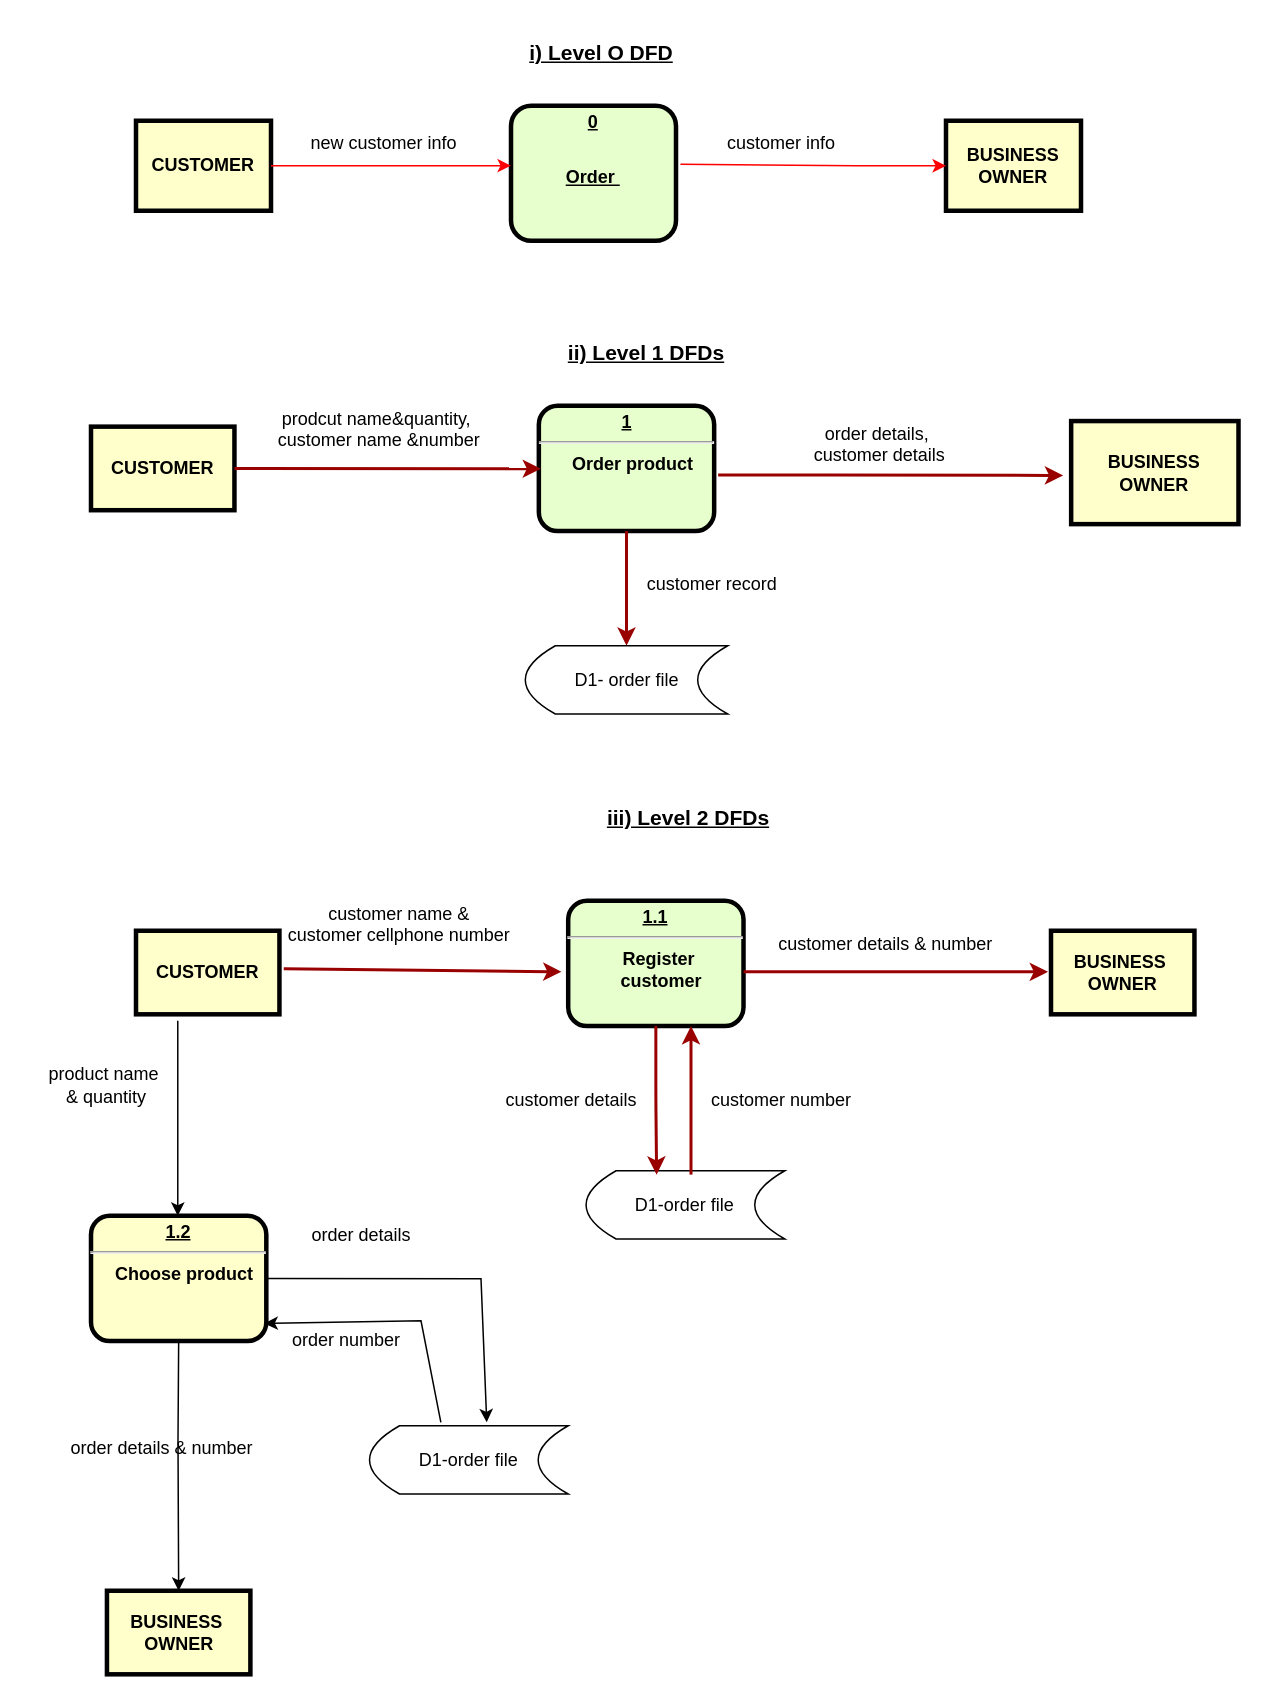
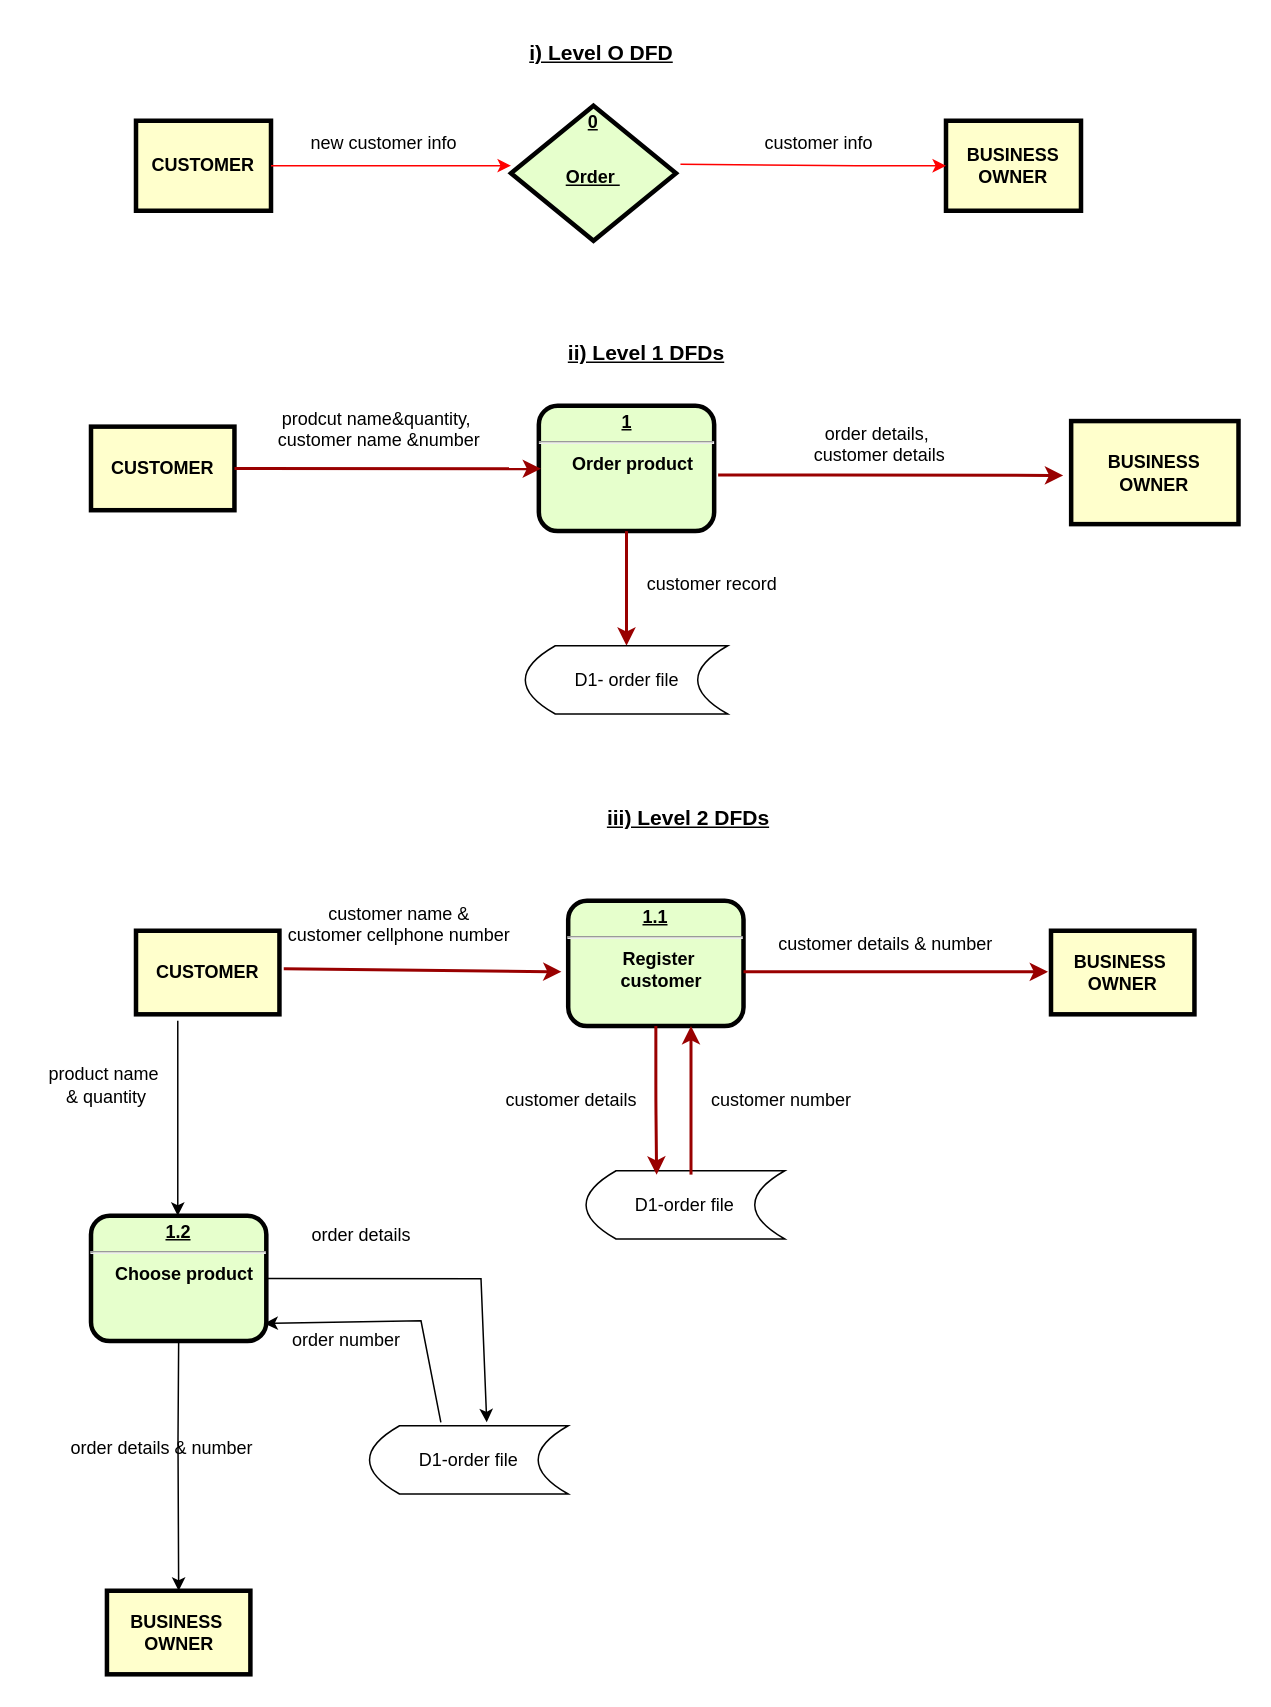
  <mxCell id="0" />
  <mxCell id="1" parent="0" />
  <mxCell id="2" value="&lt;font style=&quot;font-size: 14px;&quot;&gt;&lt;b&gt;&lt;u&gt;i) Level O DFD&lt;/u&gt;&lt;/b&gt;&lt;/font&gt;" style="text;html=1;align=center;verticalAlign=middle;resizable=0;points=[];autosize=1;strokeColor=none;fillColor=none;" parent="1" vertex="1"><mxGeometry x="340" y="20" width="120" height="30" as="geometry" /></mxCell>
  <mxCell id="3" value="" style="group" parent="1" vertex="1" connectable="0"><mxGeometry x="60" y="270" width="765" height="260" as="geometry" /></mxCell>
  <mxCell id="4" value="&lt;p style=&quot;margin: 0px; margin-top: 4px; text-align: center; text-decoration: underline;&quot;&gt;&lt;strong&gt;1&lt;br&gt;&lt;/strong&gt;&lt;/p&gt;&lt;hr&gt;&lt;p style=&quot;margin: 0px; margin-left: 8px;&quot;&gt;Order product&lt;/p&gt;" style="verticalAlign=middle;align=center;overflow=fill;fontSize=12;fontFamily=Helvetica;html=1;rounded=1;fontStyle=1;strokeWidth=3;fillColor=#E6FFCC" parent="3" vertex="1"><mxGeometry x="298.562" width="116.875" height="83.571" as="geometry" /></mxCell>
  <mxCell id="5" value="CUSTOMER" style="whiteSpace=wrap;align=center;verticalAlign=middle;fontStyle=1;strokeWidth=3;fillColor=#FFFFCC" parent="3" vertex="1"><mxGeometry y="13.929" width="95.625" height="55.714" as="geometry" /></mxCell>
  <mxCell id="6" value="BUSINESS&#10;OWNER" style="whiteSpace=wrap;align=center;verticalAlign=middle;fontStyle=1;strokeWidth=3;fillColor=#FFFFCC" parent="3" vertex="1"><mxGeometry x="653.438" y="10.214" width="111.562" height="68.714" as="geometry" /></mxCell>
  <mxCell id="7" value="" style="edgeStyle=none;noEdgeStyle=1;strokeColor=#990000;strokeWidth=2;exitX=1;exitY=0.5;exitDx=0;exitDy=0;endArrow=open;" parent="3" source="14" target="4" edge="1"><mxGeometry width="100" height="100" relative="1" as="geometry"><mxPoint x="265.625" y="73.357" as="sourcePoint" /><mxPoint x="371.875" y="-19.5" as="targetPoint" /></mxGeometry></mxCell>
  <mxCell id="8" value="customer record" style="text;spacingTop=-5;align=center" parent="3" vertex="1"><mxGeometry x="361.25" y="110.001" width="106.25" height="19.5" as="geometry" /></mxCell>
  <mxCell id="9" value="" style="edgeStyle=elbowEdgeStyle;elbow=vertical;strokeColor=#990000;strokeWidth=2" parent="3" edge="1"><mxGeometry width="100" height="100" relative="1" as="geometry"><mxPoint x="357" y="83.571" as="sourcePoint" /><mxPoint x="357" y="160" as="targetPoint" /></mxGeometry></mxCell>
  <mxCell id="10" value="" style="edgeStyle=none;noEdgeStyle=1;strokeColor=#990000;strokeWidth=2;exitX=1;exitY=0.5;exitDx=0;exitDy=0;" parent="3" edge="1"><mxGeometry width="100" height="100" relative="1" as="geometry"><mxPoint x="418.094" y="46.196" as="sourcePoint" /><mxPoint x="648.125" y="46.429" as="targetPoint" /><Array as="points"><mxPoint x="478.125" y="46.196" /></Array></mxGeometry></mxCell>
  <mxCell id="11" value="order details, &#10;customer details" style="text;spacingTop=-5;align=center" parent="3" vertex="1"><mxGeometry x="456.875" y="10.214" width="138.125" height="45.5" as="geometry" /></mxCell>
  <mxCell id="12" value="D1- order file" style="shape=dataStorage;whiteSpace=wrap;html=1;fixedSize=1;" parent="3" vertex="1"><mxGeometry x="289.536" y="160.0" width="134.938" height="45.5" as="geometry" /></mxCell>
  <mxCell id="13" value="" style="edgeStyle=none;noEdgeStyle=1;strokeColor=#990000;strokeWidth=2;exitX=1;exitY=0.5;exitDx=0;exitDy=0;" parent="3" source="5" edge="1"><mxGeometry width="100" height="100" relative="1" as="geometry"><mxPoint x="126" y="342" as="sourcePoint" /><mxPoint x="300" y="42" as="targetPoint" /></mxGeometry></mxCell>
  <mxCell id="14" value="prodcut name&amp;quantity, &#10;customer name &amp;number" style="text;spacingTop=-5;align=center" parent="3" vertex="1"><mxGeometry x="86.065" y="0.004" width="212.5" height="40.857" as="geometry" /></mxCell>
  <mxCell id="15" value="&lt;font style=&quot;font-size: 14px;&quot;&gt;&lt;b&gt;&lt;u&gt;ii) Level 1 DFDs&lt;/u&gt;&lt;/b&gt;&lt;/font&gt;" style="text;html=1;align=center;verticalAlign=middle;resizable=0;points=[];autosize=1;strokeColor=none;fillColor=none;" parent="1" vertex="1"><mxGeometry x="365" y="220" width="130" height="30" as="geometry" /></mxCell>
  <mxCell id="16" value="&lt;font style=&quot;font-size: 14px;&quot;&gt;&lt;b&gt;&lt;u&gt;iii) Level 2 DFDs&lt;/u&gt;&lt;/b&gt;&lt;/font&gt;" style="text;html=1;align=center;verticalAlign=middle;resizable=0;points=[];autosize=1;strokeColor=none;fillColor=none;" parent="1" vertex="1"><mxGeometry x="392.5" y="530" width="130" height="30" as="geometry" /></mxCell>
  <mxCell id="17" value="" style="group" parent="1" vertex="1" connectable="0"><mxGeometry x="90" y="70" width="630" height="90" as="geometry" /></mxCell>
  <mxCell id="18" value="CUSTOMER" style="whiteSpace=wrap;align=center;verticalAlign=middle;fontStyle=1;strokeWidth=3;fillColor=#FFFFCC" parent="17" vertex="1"><mxGeometry y="10" width="90" height="60" as="geometry" /></mxCell>
- <mxCell id="19" value="&lt;p style=&quot;margin: 0px; margin-top: 4px; text-align: center; text-decoration: underline;&quot;&gt;&lt;span style=&quot;background-color: initial;&quot;&gt;0&lt;/span&gt;&lt;/p&gt;&lt;p style=&quot;margin: 0px; margin-top: 4px; text-align: center; text-decoration: underline;&quot;&gt;&lt;span style=&quot;background-color: initial;&quot;&gt;&lt;br&gt;&lt;/span&gt;&lt;/p&gt;&lt;p style=&quot;margin: 0px; margin-top: 4px; text-align: center; text-decoration: underline;&quot;&gt;&lt;span style=&quot;background-color: initial;&quot;&gt;Order&amp;nbsp;&lt;/span&gt;&lt;br&gt;&lt;/p&gt;" style="verticalAlign=middle;align=center;overflow=fill;fontSize=12;fontFamily=Helvetica;html=1;rounded=1;fontStyle=1;strokeWidth=3;fillColor=#E6FFCC" parent="17" vertex="1"><mxGeometry x="250" width="110" height="90" as="geometry" /></mxCell>
+ <mxCell id="19" value="&lt;p style=&quot;margin: 0px; margin-top: 4px; text-align: center; text-decoration: underline;&quot;&gt;&lt;span style=&quot;background-color: initial;&quot;&gt;0&lt;/span&gt;&lt;/p&gt;&lt;p style=&quot;margin: 0px; margin-top: 4px; text-align: center; text-decoration: underline;&quot;&gt;&lt;span style=&quot;background-color: initial;&quot;&gt;&lt;br&gt;&lt;/span&gt;&lt;/p&gt;&lt;p style=&quot;margin: 0px; margin-top: 4px; text-align: center; text-decoration: underline;&quot;&gt;&lt;span style=&quot;background-color: initial;&quot;&gt;Order&amp;nbsp;&lt;/span&gt;&lt;br&gt;&lt;/p&gt;" style="rhombus;verticalAlign=middle;align=center;overflow=fill;fontSize=12;fontFamily=Helvetica;html=1;fontStyle=1;strokeWidth=3;fillColor=#E6FFCC;" parent="17" vertex="1"><mxGeometry x="250" width="110" height="90" as="geometry" /></mxCell>
  <mxCell id="20" value="" style="endArrow=classic;html=1;rounded=0;entryX=0;entryY=0.444;entryDx=0;entryDy=0;exitX=1;exitY=0.5;exitDx=0;exitDy=0;exitPerimeter=0;strokeColor=#FF0000;fillColor=#FF0000;entryPerimeter=0;" parent="17" source="18" target="19" edge="1"><mxGeometry width="50" height="50" relative="1" as="geometry"><mxPoint x="120" y="60" as="sourcePoint" /><mxPoint x="170" y="10" as="targetPoint" /></mxGeometry></mxCell>
  <mxCell id="21" value="new customer info" style="text;html=1;align=center;verticalAlign=middle;resizable=0;points=[];autosize=1;strokeColor=none;fillColor=none;" parent="17" vertex="1"><mxGeometry x="105" y="10" width="120" height="30" as="geometry" /></mxCell>
  <mxCell id="22" value="BUSINESS&#10;OWNER" style="whiteSpace=wrap;align=center;verticalAlign=middle;fontStyle=1;strokeWidth=3;fillColor=#FFFFCC" parent="17" vertex="1"><mxGeometry x="540" y="10" width="90" height="60" as="geometry" /></mxCell>
  <mxCell id="23" value="" style="endArrow=classic;html=1;rounded=0;exitX=1.027;exitY=0.433;exitDx=0;exitDy=0;exitPerimeter=0;strokeColor=#FF0000;fillColor=#FF0000;" parent="17" source="19" edge="1"><mxGeometry width="50" height="50" relative="1" as="geometry"><mxPoint x="430" y="30" as="sourcePoint" /><mxPoint x="540" y="40" as="targetPoint" /><Array as="points"><mxPoint x="480" y="40" /></Array></mxGeometry></mxCell>
- <mxCell id="24" value="customer info" style="text;html=1;align=center;verticalAlign=middle;resizable=0;points=[];autosize=1;strokeColor=none;fillColor=none;" parent="17" vertex="1"><mxGeometry x="380" y="10" width="100" height="30" as="geometry" /></mxCell>
+ <mxCell id="24" value="customer info" style="text;html=1;align=center;verticalAlign=middle;resizable=0;points=[];autosize=1;strokeColor=none;fillColor=none;" parent="17" vertex="1"><mxGeometry x="405" y="10" width="100" height="30" as="geometry" /></mxCell>
  <mxCell id="25" value="CUSTOMER" style="whiteSpace=wrap;align=center;verticalAlign=middle;fontStyle=1;strokeWidth=3;fillColor=#FFFFCC" parent="1" vertex="1"><mxGeometry x="90" y="620" width="95.625" height="55.714" as="geometry" /></mxCell>
  <mxCell id="26" value="&lt;p style=&quot;margin: 0px; margin-top: 4px; text-align: center; text-decoration: underline;&quot;&gt;&lt;strong&gt;1.1&lt;br&gt;&lt;/strong&gt;&lt;/p&gt;&lt;hr&gt;&lt;p style=&quot;margin: 0px; margin-left: 8px;&quot;&gt;Register&amp;nbsp;&lt;/p&gt;&lt;p style=&quot;margin: 0px; margin-left: 8px;&quot;&gt;customer&lt;/p&gt;" style="verticalAlign=middle;align=center;overflow=fill;fontSize=12;fontFamily=Helvetica;html=1;rounded=1;fontStyle=1;strokeWidth=3;fillColor=#E6FFCC" parent="1" vertex="1"><mxGeometry x="378.13" y="600" width="116.875" height="83.571" as="geometry" /></mxCell>
  <mxCell id="27" value="" style="edgeStyle=none;noEdgeStyle=1;strokeColor=#990000;strokeWidth=2;exitX=0.094;exitY=1.11;exitDx=0;exitDy=0;exitPerimeter=0;" parent="1" edge="1" source="28"><mxGeometry width="100" height="100" relative="1" as="geometry"><mxPoint x="170.63" y="647.36" as="sourcePoint" /><mxPoint x="373.63" y="647.36" as="targetPoint" /></mxGeometry></mxCell>
  <mxCell id="28" value="customer name &amp;&#10;customer cellphone number" style="text;spacingTop=-5;align=center" parent="1" vertex="1"><mxGeometry x="170.63" y="600" width="190" height="40.86" as="geometry" /></mxCell>
  <mxCell id="29" value="BUSINESS &#10;OWNER" style="whiteSpace=wrap;align=center;verticalAlign=middle;fontStyle=1;strokeWidth=3;fillColor=#FFFFCC" parent="1" vertex="1"><mxGeometry x="700" y="620" width="95.625" height="55.714" as="geometry" /></mxCell>
  <mxCell id="30" value="" style="edgeStyle=none;noEdgeStyle=1;strokeColor=#990000;strokeWidth=2;exitX=1;exitY=0.5;exitDx=0;exitDy=0;" parent="1" edge="1"><mxGeometry width="100" height="100" relative="1" as="geometry"><mxPoint x="495.01" y="647.36" as="sourcePoint" /><mxPoint x="698.01" y="647.36" as="targetPoint" /></mxGeometry></mxCell>
  <mxCell id="31" value="customer details &amp; number" style="text;spacingTop=-5;align=center" parent="1" vertex="1"><mxGeometry x="495" y="620" width="190" height="20" as="geometry" /></mxCell>
  <mxCell id="32" value="D1-order file" style="shape=dataStorage;whiteSpace=wrap;html=1;fixedSize=1;" parent="1" vertex="1"><mxGeometry x="390.06" y="780" width="132.44" height="45.5" as="geometry" /></mxCell>
  <mxCell id="33" value="" style="edgeStyle=elbowEdgeStyle;elbow=vertical;strokeColor=#990000;strokeWidth=2;exitX=0.5;exitY=1;exitDx=0;exitDy=0;entryX=0.355;entryY=0.057;entryDx=0;entryDy=0;entryPerimeter=0;" parent="1" source="26" target="32" edge="1"><mxGeometry width="100" height="100" relative="1" as="geometry"><mxPoint x="450" y="720" as="sourcePoint" /><mxPoint x="440" y="780" as="targetPoint" /></mxGeometry></mxCell>
  <mxCell id="34" value="" style="edgeStyle=elbowEdgeStyle;elbow=vertical;strokeColor=#990000;strokeWidth=2;exitX=0.5;exitY=1;exitDx=0;exitDy=0;entryX=0.355;entryY=0.057;entryDx=0;entryDy=0;entryPerimeter=0;" parent="1" edge="1"><mxGeometry width="100" height="100" relative="1" as="geometry"><mxPoint x="460" y="782.57" as="sourcePoint" /><mxPoint x="460" y="683.57" as="targetPoint" /></mxGeometry></mxCell>
  <mxCell id="35" value="customer details" style="text;html=1;align=center;verticalAlign=middle;resizable=0;points=[];autosize=1;strokeColor=none;fillColor=none;" vertex="1" parent="1"><mxGeometry x="325" y="718" width="110" height="30" as="geometry" /></mxCell>
  <mxCell id="36" value="customer number" style="text;html=1;align=center;verticalAlign=middle;resizable=0;points=[];autosize=1;strokeColor=none;fillColor=none;" vertex="1" parent="1"><mxGeometry x="460" y="718" width="120" height="30" as="geometry" /></mxCell>
  <mxCell id="37" value="" style="endArrow=classic;html=1;rounded=0;" edge="1" parent="1"><mxGeometry width="50" height="50" relative="1" as="geometry"><mxPoint x="117.85" y="680" as="sourcePoint" /><mxPoint x="117.85" y="810" as="targetPoint" /><Array as="points" /></mxGeometry></mxCell>
  <mxCell id="38" value="product name&amp;nbsp;&lt;div&gt;&amp;amp; quantity&lt;/div&gt;" style="text;html=1;align=center;verticalAlign=middle;resizable=0;points=[];autosize=1;strokeColor=none;fillColor=none;" vertex="1" parent="1"><mxGeometry x="20" y="703" width="100" height="40" as="geometry" /></mxCell>
- <mxCell id="39" value="&lt;p style=&quot;margin: 0px; margin-top: 4px; text-align: center; text-decoration: underline;&quot;&gt;&lt;strong&gt;1.2&lt;br&gt;&lt;/strong&gt;&lt;/p&gt;&lt;hr&gt;&lt;p style=&quot;margin: 0px; margin-left: 8px;&quot;&gt;Choose product&lt;/p&gt;" style="verticalAlign=middle;align=center;overflow=fill;fontSize=12;fontFamily=Helvetica;html=1;rounded=1;fontStyle=1;strokeWidth=3;fillColor=#ffffcc;" vertex="1" parent="1"><mxGeometry x="60" y="810" width="116.875" height="83.571" as="geometry" /></mxCell>
+ <mxCell id="39" value="&lt;p style=&quot;margin: 0px; margin-top: 4px; text-align: center; text-decoration: underline;&quot;&gt;&lt;strong&gt;1.2&lt;br&gt;&lt;/strong&gt;&lt;/p&gt;&lt;hr&gt;&lt;p style=&quot;margin: 0px; margin-left: 8px;&quot;&gt;Choose product&lt;/p&gt;" style="verticalAlign=middle;align=center;overflow=fill;fontSize=12;fontFamily=Helvetica;html=1;rounded=1;fontStyle=1;strokeWidth=3;fillColor=#E6FFCC" vertex="1" parent="1"><mxGeometry x="60" y="810" width="116.875" height="83.571" as="geometry" /></mxCell>
  <mxCell id="40" value="" style="endArrow=classic;html=1;rounded=0;exitX=0.5;exitY=1;exitDx=0;exitDy=0;entryX=0.5;entryY=0;entryDx=0;entryDy=0;" edge="1" parent="1" source="39" target="42"><mxGeometry width="50" height="50" relative="1" as="geometry"><mxPoint x="200" y="960" as="sourcePoint" /><mxPoint x="300" y="960" as="targetPoint" /><Array as="points"><mxPoint x="118" y="960" /></Array></mxGeometry></mxCell>
  <mxCell id="41" value="order details &amp;amp; number" style="text;html=1;align=center;verticalAlign=middle;resizable=0;points=[];autosize=1;strokeColor=none;fillColor=none;" vertex="1" parent="1"><mxGeometry x="36.88" y="950" width="140" height="30" as="geometry" /></mxCell>
  <mxCell id="42" value="BUSINESS &#10;OWNER" style="whiteSpace=wrap;align=center;verticalAlign=middle;fontStyle=1;strokeWidth=3;fillColor=#FFFFCC" vertex="1" parent="1"><mxGeometry x="70.63" y="1060" width="95.625" height="55.714" as="geometry" /></mxCell>
  <mxCell id="43" value="" style="endArrow=classic;html=1;rounded=0;exitX=1;exitY=0.5;exitDx=0;exitDy=0;entryX=0.59;entryY=-0.05;entryDx=0;entryDy=0;entryPerimeter=0;" edge="1" parent="1" source="39" target="44"><mxGeometry width="50" height="50" relative="1" as="geometry"><mxPoint x="260" y="860" as="sourcePoint" /><mxPoint x="323" y="940" as="targetPoint" /><Array as="points"><mxPoint x="320" y="852" /></Array></mxGeometry></mxCell>
  <mxCell id="44" value="D1-order file" style="shape=dataStorage;whiteSpace=wrap;html=1;fixedSize=1;" vertex="1" parent="1"><mxGeometry x="245.69" y="950" width="132.44" height="45.5" as="geometry" /></mxCell>
  <mxCell id="45" value="" style="endArrow=classic;html=1;rounded=0;exitX=0.359;exitY=-0.05;exitDx=0;exitDy=0;entryX=0.989;entryY=0.859;entryDx=0;entryDy=0;entryPerimeter=0;exitPerimeter=0;" edge="1" parent="1" source="44" target="39"><mxGeometry width="50" height="50" relative="1" as="geometry"><mxPoint x="350" y="940" as="sourcePoint" /><mxPoint x="170.63" y="980" as="targetPoint" /><Array as="points"><mxPoint x="280" y="880" /></Array></mxGeometry></mxCell>
  <mxCell id="46" value="order details" style="text;html=1;align=center;verticalAlign=middle;resizable=0;points=[];autosize=1;strokeColor=none;fillColor=none;" vertex="1" parent="1"><mxGeometry x="195" y="808" width="90" height="30" as="geometry" /></mxCell>
  <mxCell id="47" value="order number" style="text;html=1;align=center;verticalAlign=middle;resizable=0;points=[];autosize=1;strokeColor=none;fillColor=none;" vertex="1" parent="1"><mxGeometry x="180" y="878" width="100" height="30" as="geometry" /></mxCell>
